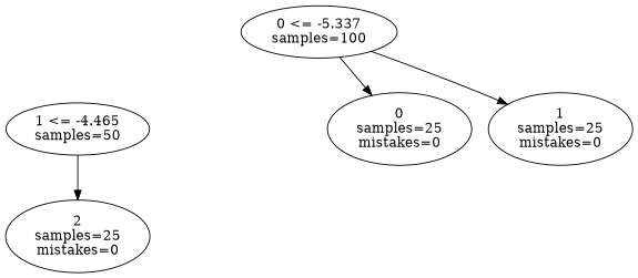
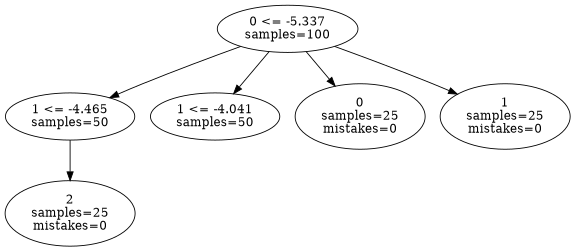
  digraph {
    n1 [label="0 <= -5.337\nsamples=\100"]
    n2 [label="1 <= -4.465\nsamples=\50"]
+   n3 [label="1 <= -4.041\nsamples=\50"]
    n4 [label="0\nsamples=\25\nmistakes=\0"]
    n5 [label="1\nsamples=\25\nmistakes=\0"]
    n6 [label="2\nsamples=\25\nmistakes=\0"]
+   n1 -> n2
+   n1 -> n3
    n1 -> n4
    n1 -> n5
    n2 -> n6
  }
